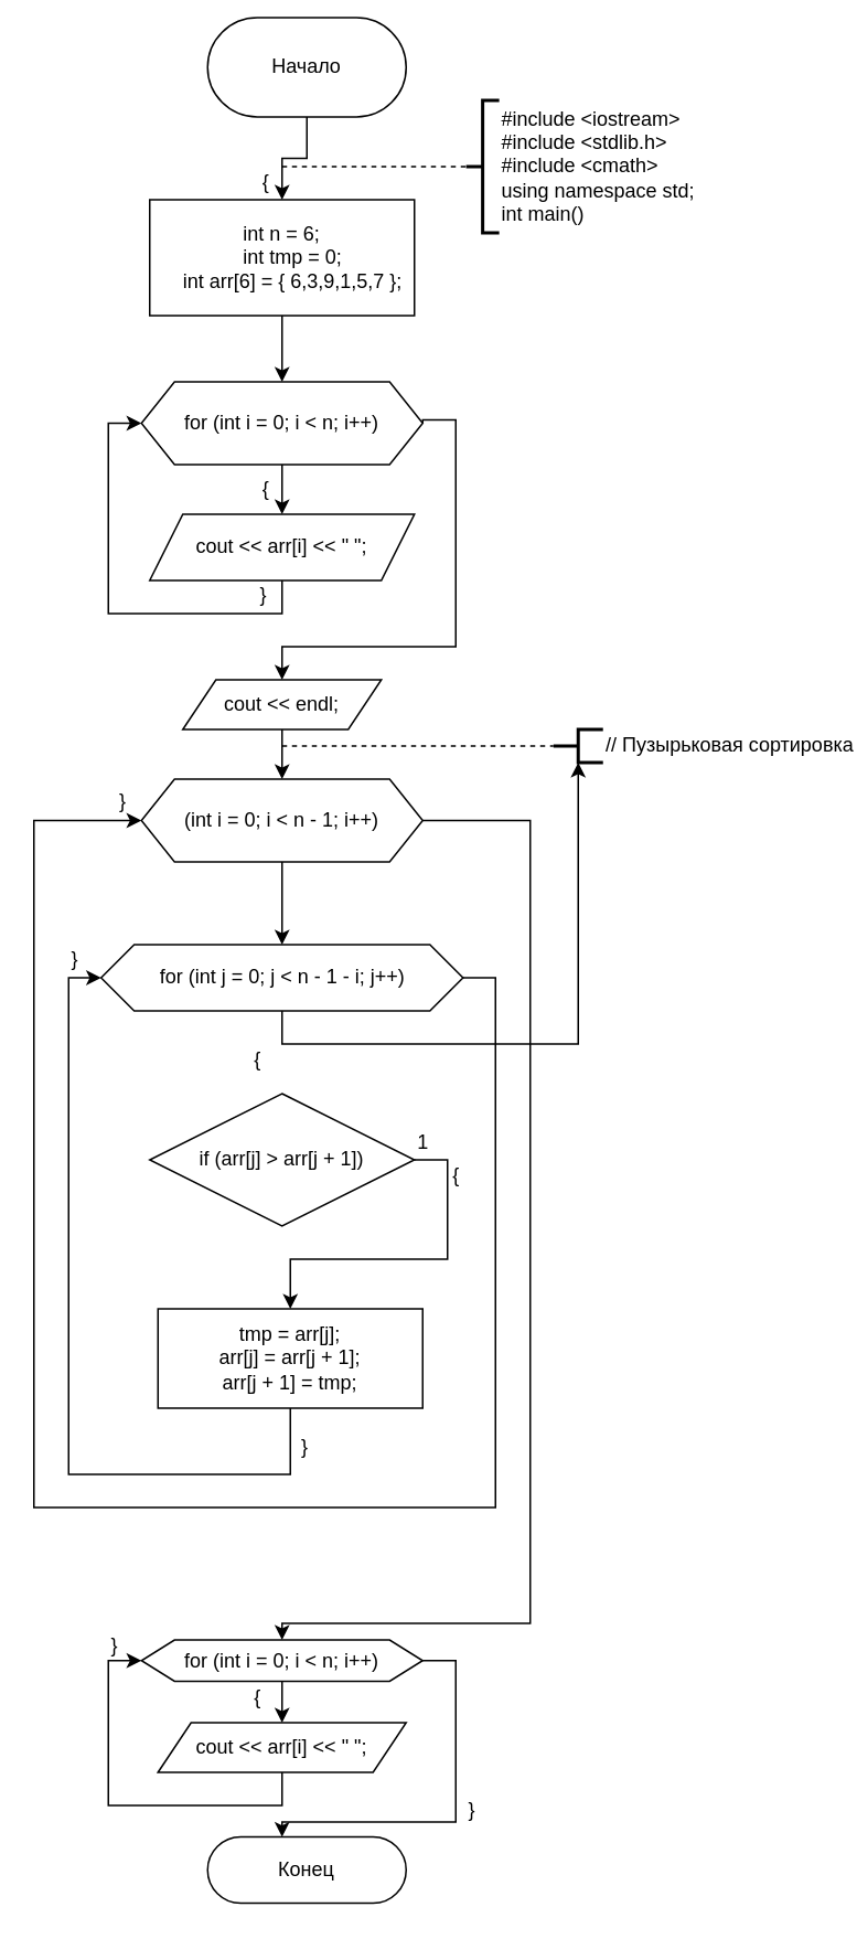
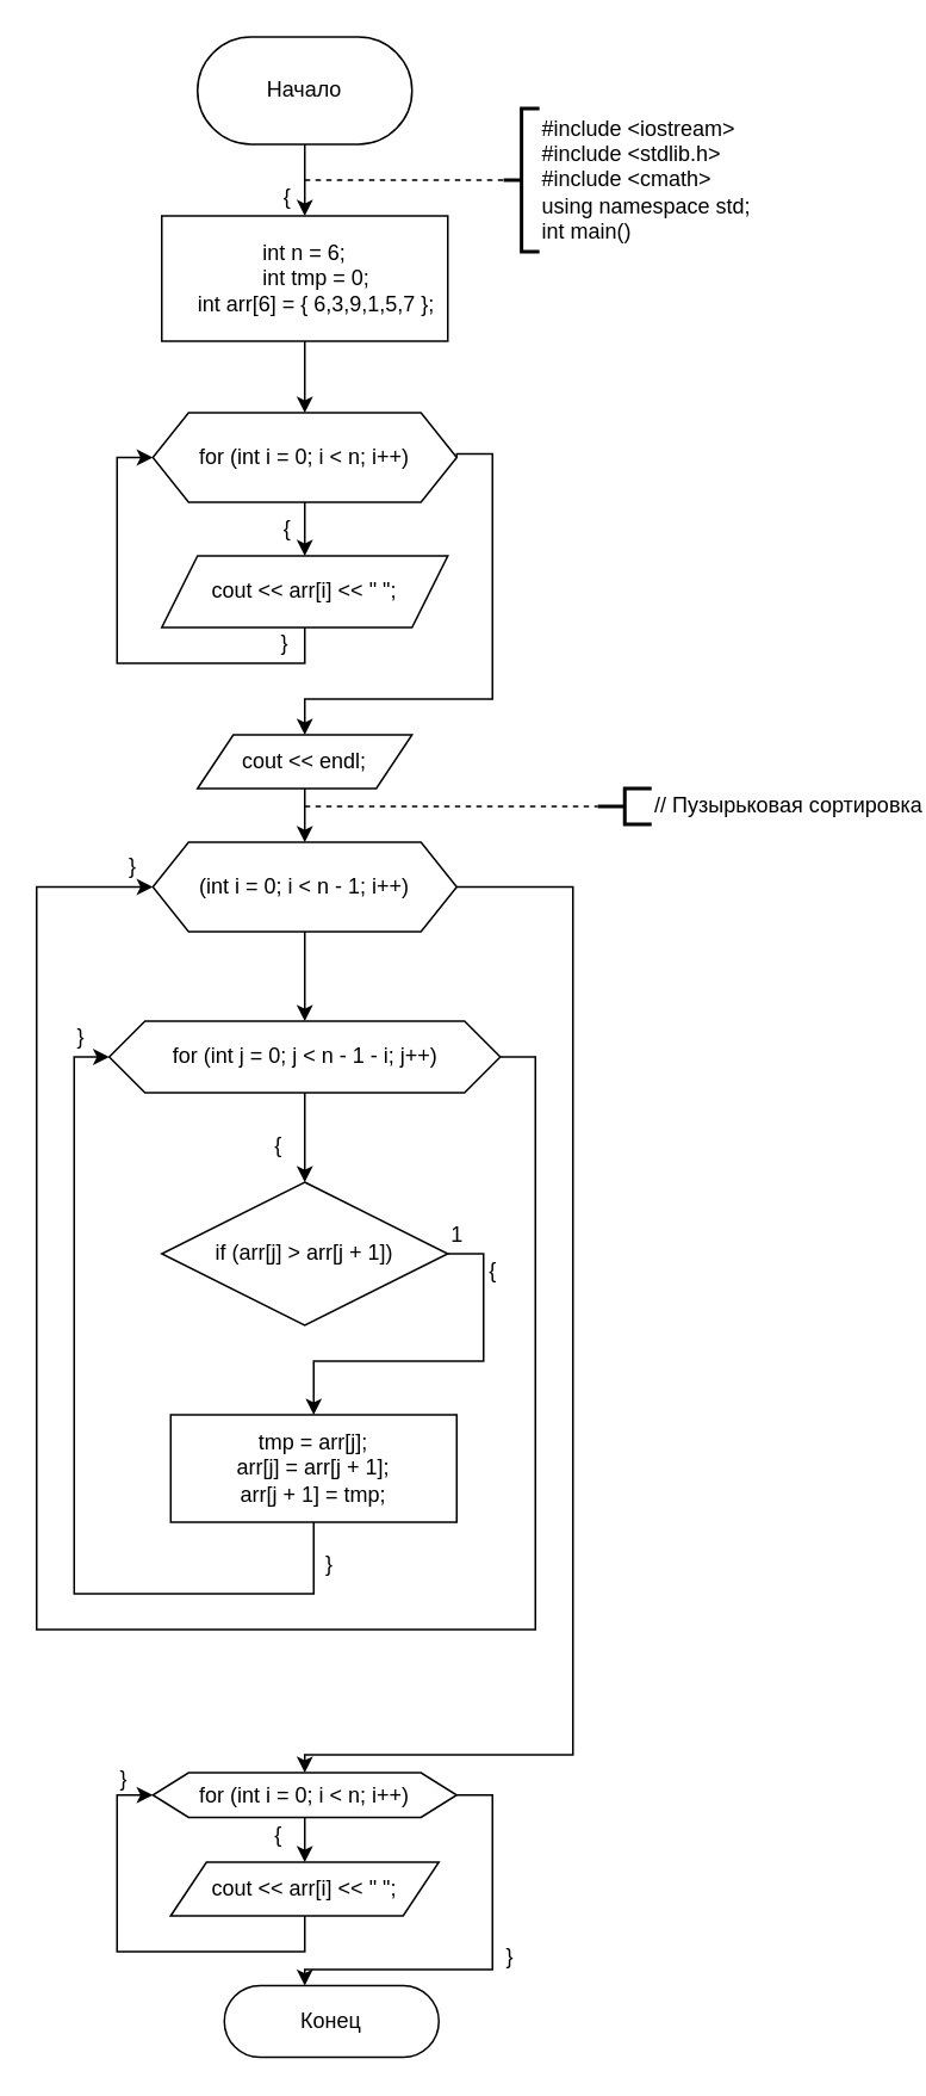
  <mxCell id="0" />
  <mxCell id="1" parent="0" />
  <mxCell id="2" style="edgeStyle=orthogonalEdgeStyle;rounded=0;orthogonalLoop=1;jettySize=auto;html=1;exitX=0.5;exitY=1;exitDx=0;exitDy=0;entryX=0.5;entryY=0;entryDx=0;entryDy=0;" parent="1" source="3" target="6" edge="1"><mxGeometry relative="1" as="geometry" /></mxCell>
- <mxCell id="3" value="Начало" style="rounded=1;whiteSpace=wrap;html=1;arcSize=50;" parent="1" vertex="1"><mxGeometry x="125" y="10" width="120" height="60" as="geometry" /></mxCell>
+ <mxCell id="3" value="Начало" style="rounded=1;whiteSpace=wrap;html=1;arcSize=50;" parent="1" vertex="1"><mxGeometry x="110" y="20" width="120" height="60" as="geometry" /></mxCell>
  <mxCell id="4" value="Конец" style="rounded=1;whiteSpace=wrap;html=1;arcSize=50;" parent="1" vertex="1"><mxGeometry x="125" y="1109" width="120" height="40" as="geometry" /></mxCell>
  <mxCell id="5" style="edgeStyle=orthogonalEdgeStyle;rounded=0;orthogonalLoop=1;jettySize=auto;html=1;exitX=0.5;exitY=1;exitDx=0;exitDy=0;entryX=0.5;entryY=0;entryDx=0;entryDy=0;" parent="1" source="6" target="14" edge="1"><mxGeometry relative="1" as="geometry" /></mxCell>
  <mxCell id="6" value="&lt;div&gt;int n = 6;&lt;/div&gt;&lt;div&gt;&amp;nbsp; &amp;nbsp; int tmp = 0;&lt;/div&gt;&lt;div&gt;&amp;nbsp; &amp;nbsp; int arr[6] = { 6,3,9,1,5,7 };&lt;/div&gt;" style="rounded=0;whiteSpace=wrap;html=1;" parent="1" vertex="1"><mxGeometry x="90" y="120" width="160" height="70" as="geometry" /></mxCell>
  <mxCell id="7" value="" style="endArrow=none;dashed=1;html=1;rounded=0;" parent="1" target="8" edge="1"><mxGeometry width="50" height="50" relative="1" as="geometry"><mxPoint x="170" y="100" as="sourcePoint" /><mxPoint x="270" y="100" as="targetPoint" /></mxGeometry></mxCell>
  <mxCell id="8" value="&lt;div&gt;#include &amp;lt;iostream&amp;gt;&lt;/div&gt;&lt;div&gt;#include &amp;lt;stdlib.h&amp;gt;&lt;/div&gt;&lt;div&gt;#include &amp;lt;cmath&amp;gt;&lt;/div&gt;&lt;div&gt;using namespace std;&lt;/div&gt;&lt;div&gt;int main()&lt;/div&gt;" style="strokeWidth=2;html=1;shape=mxgraph.flowchart.annotation_2;align=left;labelPosition=right;pointerEvents=1;" parent="1" vertex="1"><mxGeometry x="281.25" y="60" width="20" height="80" as="geometry" /></mxCell>
  <mxCell id="9" value="}" style="text;whiteSpace=wrap;html=1;" parent="1" vertex="1"><mxGeometry x="155" y="345" width="10" height="30" as="geometry" /></mxCell>
  <mxCell id="10" value="{" style="text;html=1;align=center;verticalAlign=middle;resizable=0;points=[];autosize=1;strokeColor=none;fillColor=none;" parent="1" vertex="1"><mxGeometry x="150" y="285" width="20" height="20" as="geometry" /></mxCell>
  <mxCell id="11" value="{" style="text;html=1;align=center;verticalAlign=middle;resizable=0;points=[];autosize=1;strokeColor=none;fillColor=none;" parent="1" vertex="1"><mxGeometry x="150" y="100" width="20" height="20" as="geometry" /></mxCell>
  <mxCell id="12" style="edgeStyle=orthogonalEdgeStyle;rounded=0;orthogonalLoop=1;jettySize=auto;html=1;exitX=0.5;exitY=1;exitDx=0;exitDy=0;entryX=0.5;entryY=0;entryDx=0;entryDy=0;" parent="1" source="14" target="22" edge="1"><mxGeometry relative="1" as="geometry" /></mxCell>
  <mxCell id="13" style="edgeStyle=orthogonalEdgeStyle;rounded=0;orthogonalLoop=1;jettySize=auto;html=1;exitX=1;exitY=0.5;exitDx=0;exitDy=0;entryX=0.5;entryY=0;entryDx=0;entryDy=0;" parent="1" source="14" target="24" edge="1"><mxGeometry relative="1" as="geometry"><Array as="points"><mxPoint x="275" y="253" /><mxPoint x="275" y="390" /><mxPoint x="170" y="390" /></Array></mxGeometry></mxCell>
  <mxCell id="14" value="for (int i = 0; i &amp;lt; n; i++)" style="shape=hexagon;perimeter=hexagonPerimeter2;whiteSpace=wrap;html=1;fixedSize=1;" parent="1" vertex="1"><mxGeometry x="85" y="230" width="170" height="50" as="geometry" /></mxCell>
- <mxCell id="15" style="edgeStyle=orthogonalEdgeStyle;rounded=0;orthogonalLoop=1;jettySize=auto;html=1;exitX=0.5;exitY=1;exitDx=0;exitDy=0;" parent="1" source="17" target="31" edge="1"><mxGeometry relative="1" as="geometry" /></mxCell>
+ <mxCell id="15" style="edgeStyle=orthogonalEdgeStyle;rounded=0;orthogonalLoop=1;jettySize=auto;html=1;exitX=0.5;exitY=1;exitDx=0;exitDy=0;entryX=0.5;entryY=0;entryDx=0;entryDy=0;" parent="1" source="17" target="40" edge="1"><mxGeometry relative="1" as="geometry" /></mxCell>
  <mxCell id="16" style="edgeStyle=orthogonalEdgeStyle;rounded=0;orthogonalLoop=1;jettySize=auto;html=1;exitX=1;exitY=0.5;exitDx=0;exitDy=0;entryX=0;entryY=0.5;entryDx=0;entryDy=0;" edge="1" parent="1" source="17" target="20"><mxGeometry relative="1" as="geometry"><Array as="points"><mxPoint x="299" y="590" /><mxPoint x="299" y="910" /><mxPoint x="20" y="910" /><mxPoint x="20" y="495" /></Array></mxGeometry></mxCell>
  <mxCell id="17" value="for (int j = 0; j &amp;lt; n - 1 - i; j++)" style="shape=hexagon;perimeter=hexagonPerimeter2;whiteSpace=wrap;html=1;fixedSize=1;" parent="1" vertex="1"><mxGeometry x="60.62" y="570" width="218.75" height="40" as="geometry" /></mxCell>
  <mxCell id="18" style="edgeStyle=orthogonalEdgeStyle;rounded=0;orthogonalLoop=1;jettySize=auto;html=1;exitX=1;exitY=0.5;exitDx=0;exitDy=0;entryX=0.5;entryY=0;entryDx=0;entryDy=0;" parent="1" source="20" target="27" edge="1"><mxGeometry relative="1" as="geometry"><Array as="points"><mxPoint x="320" y="495" /><mxPoint x="320" y="980" /><mxPoint x="170" y="980" /></Array></mxGeometry></mxCell>
  <mxCell id="19" style="edgeStyle=orthogonalEdgeStyle;rounded=0;orthogonalLoop=1;jettySize=auto;html=1;exitX=0.5;exitY=1;exitDx=0;exitDy=0;entryX=0.5;entryY=0;entryDx=0;entryDy=0;" edge="1" parent="1" source="20" target="17"><mxGeometry relative="1" as="geometry" /></mxCell>
  <mxCell id="20" value="(int i = 0; i &amp;lt; n - 1; i++)" style="shape=hexagon;perimeter=hexagonPerimeter2;whiteSpace=wrap;html=1;fixedSize=1;" parent="1" vertex="1"><mxGeometry x="85" y="470" width="170" height="50" as="geometry" /></mxCell>
  <mxCell id="21" style="edgeStyle=orthogonalEdgeStyle;rounded=0;orthogonalLoop=1;jettySize=auto;html=1;exitX=0.5;exitY=1;exitDx=0;exitDy=0;entryX=0;entryY=0.5;entryDx=0;entryDy=0;" parent="1" source="22" target="14" edge="1"><mxGeometry relative="1" as="geometry" /></mxCell>
  <mxCell id="22" value="cout &amp;lt;&amp;lt; arr[i] &amp;lt;&amp;lt; &quot; &quot;;" style="shape=parallelogram;perimeter=parallelogramPerimeter;whiteSpace=wrap;html=1;fixedSize=1;" parent="1" vertex="1"><mxGeometry x="90" y="310" width="160" height="40" as="geometry" /></mxCell>
  <mxCell id="23" style="edgeStyle=orthogonalEdgeStyle;rounded=0;orthogonalLoop=1;jettySize=auto;html=1;exitX=0.5;exitY=1;exitDx=0;exitDy=0;entryX=0.5;entryY=0;entryDx=0;entryDy=0;" parent="1" source="24" target="20" edge="1"><mxGeometry relative="1" as="geometry" /></mxCell>
  <mxCell id="24" value="cout &amp;lt;&amp;lt; endl;" style="shape=parallelogram;perimeter=parallelogramPerimeter;whiteSpace=wrap;html=1;fixedSize=1;" parent="1" vertex="1"><mxGeometry x="110" y="410" width="120" height="30" as="geometry" /></mxCell>
  <mxCell id="25" style="edgeStyle=orthogonalEdgeStyle;rounded=0;orthogonalLoop=1;jettySize=auto;html=1;exitX=0.5;exitY=1;exitDx=0;exitDy=0;entryX=0.5;entryY=0;entryDx=0;entryDy=0;" parent="1" source="27" target="29" edge="1"><mxGeometry relative="1" as="geometry" /></mxCell>
  <mxCell id="26" style="edgeStyle=orthogonalEdgeStyle;rounded=0;orthogonalLoop=1;jettySize=auto;html=1;exitX=1;exitY=0.5;exitDx=0;exitDy=0;" parent="1" source="27" target="4" edge="1"><mxGeometry relative="1" as="geometry"><Array as="points"><mxPoint x="275" y="1003" /><mxPoint x="275" y="1100" /><mxPoint x="170" y="1100" /></Array></mxGeometry></mxCell>
  <mxCell id="27" value="for (int i = 0; i &amp;lt; n; i++)" style="shape=hexagon;perimeter=hexagonPerimeter2;whiteSpace=wrap;html=1;fixedSize=1;" parent="1" vertex="1"><mxGeometry x="85" y="990" width="170" height="25" as="geometry" /></mxCell>
  <mxCell id="28" style="edgeStyle=orthogonalEdgeStyle;rounded=0;orthogonalLoop=1;jettySize=auto;html=1;exitX=0.5;exitY=1;exitDx=0;exitDy=0;entryX=0;entryY=0.5;entryDx=0;entryDy=0;" parent="1" source="29" target="27" edge="1"><mxGeometry relative="1" as="geometry" /></mxCell>
  <mxCell id="29" value="cout &amp;lt;&amp;lt; arr[i] &amp;lt;&amp;lt; &quot; &quot;;" style="shape=parallelogram;perimeter=parallelogramPerimeter;whiteSpace=wrap;html=1;fixedSize=1;" parent="1" vertex="1"><mxGeometry x="95" y="1040" width="150" height="30" as="geometry" /></mxCell>
  <mxCell id="30" value="" style="endArrow=none;dashed=1;html=1;rounded=0;" parent="1" target="31" edge="1"><mxGeometry width="50" height="50" relative="1" as="geometry"><mxPoint x="170" y="450" as="sourcePoint" /><mxPoint x="320" y="450" as="targetPoint" /></mxGeometry></mxCell>
  <mxCell id="31" value="// Пузырьковая сортировка" style="strokeWidth=2;html=1;shape=mxgraph.flowchart.annotation_2;align=left;labelPosition=right;pointerEvents=1;" parent="1" vertex="1"><mxGeometry x="334" y="440" width="30" height="20" as="geometry" /></mxCell>
  <mxCell id="32" value="}" style="text;whiteSpace=wrap;html=1;" parent="1" vertex="1"><mxGeometry x="65" y="980" width="20" height="30" as="geometry" /></mxCell>
  <mxCell id="33" value="}" style="text;whiteSpace=wrap;html=1;" parent="1" vertex="1"><mxGeometry x="281.25" y="1079" width="20" height="30" as="geometry" /></mxCell>
  <mxCell id="34" value="}" style="text;whiteSpace=wrap;html=1;" parent="1" vertex="1"><mxGeometry x="40.62" y="565" width="20" height="30" as="geometry" /></mxCell>
  <mxCell id="35" value="}" style="text;whiteSpace=wrap;html=1;" parent="1" vertex="1"><mxGeometry x="180" y="860" width="20" height="30" as="geometry" /></mxCell>
  <mxCell id="36" value="{" style="text;html=1;align=center;verticalAlign=middle;resizable=0;points=[];autosize=1;strokeColor=none;fillColor=none;" parent="1" vertex="1"><mxGeometry x="145" y="1015" width="20" height="20" as="geometry" /></mxCell>
  <mxCell id="37" value="{" style="text;html=1;align=center;verticalAlign=middle;resizable=0;points=[];autosize=1;strokeColor=none;fillColor=none;" parent="1" vertex="1"><mxGeometry x="265" y="700" width="20" height="20" as="geometry" /></mxCell>
  <mxCell id="38" value="{" style="text;html=1;align=center;verticalAlign=middle;resizable=0;points=[];autosize=1;strokeColor=none;fillColor=none;" parent="1" vertex="1"><mxGeometry x="145" y="630" width="20" height="20" as="geometry" /></mxCell>
  <mxCell id="39" style="edgeStyle=orthogonalEdgeStyle;rounded=0;orthogonalLoop=1;jettySize=auto;html=1;exitX=1;exitY=0.5;exitDx=0;exitDy=0;entryX=0.5;entryY=0;entryDx=0;entryDy=0;" parent="1" source="40" target="42" edge="1"><mxGeometry relative="1" as="geometry"><Array as="points"><mxPoint x="270" y="700" /><mxPoint x="270" y="760" /><mxPoint x="175" y="760" /></Array></mxGeometry></mxCell>
  <mxCell id="40" value="if (arr[j] &amp;gt; arr[j + 1])" style="rhombus;whiteSpace=wrap;html=1;" parent="1" vertex="1"><mxGeometry x="90" y="660" width="159.99" height="80" as="geometry" /></mxCell>
  <mxCell id="41" style="edgeStyle=orthogonalEdgeStyle;rounded=0;orthogonalLoop=1;jettySize=auto;html=1;exitX=0.5;exitY=1;exitDx=0;exitDy=0;entryX=0;entryY=0.5;entryDx=0;entryDy=0;" parent="1" source="42" target="17" edge="1"><mxGeometry relative="1" as="geometry"><Array as="points"><mxPoint x="175" y="890" /><mxPoint x="41" y="890" /><mxPoint x="41" y="590" /></Array></mxGeometry></mxCell>
  <mxCell id="42" value="&lt;div&gt;tmp = arr[j];&lt;/div&gt;&lt;div&gt;&lt;span&gt;arr[j] = arr[j + 1];&lt;/span&gt;&lt;/div&gt;&lt;div&gt;&lt;span&gt;arr[j + 1] = tmp;&lt;/span&gt;&lt;/div&gt;" style="rounded=0;whiteSpace=wrap;html=1;" parent="1" vertex="1"><mxGeometry x="95.01" y="790" width="159.99" height="60" as="geometry" /></mxCell>
  <mxCell id="43" value="1" style="text;html=1;align=center;verticalAlign=middle;resizable=0;points=[];autosize=1;strokeColor=none;fillColor=none;" parent="1" vertex="1"><mxGeometry x="245" y="680" width="20" height="20" as="geometry" /></mxCell>
  <mxCell id="44" value="}" style="text;whiteSpace=wrap;html=1;" parent="1" vertex="1"><mxGeometry x="70.01" y="470" width="20" height="30" as="geometry" /></mxCell>
